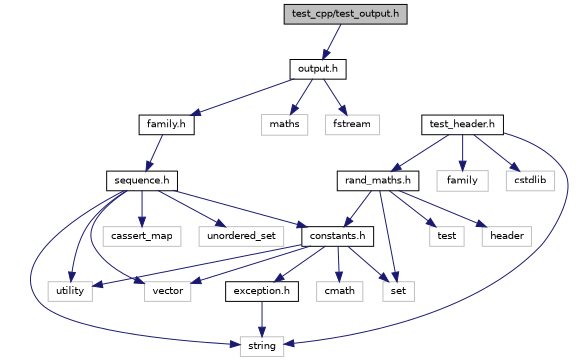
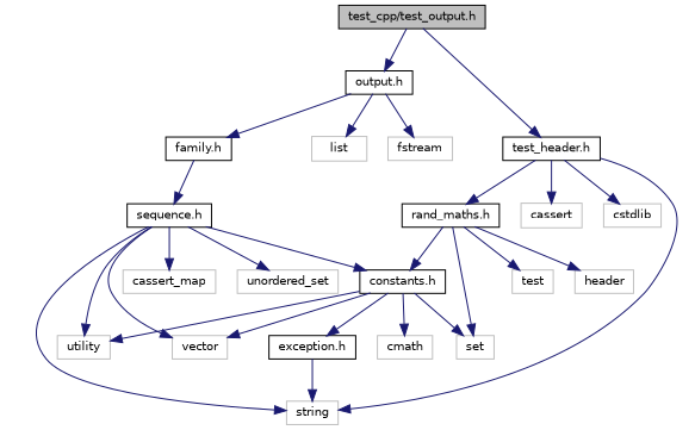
  digraph {
    node [color=grey75 fillcolor=white fontname=Helvetica fontsize=10 shape=record style=filled]
    edge [color=midnightblue fontname=Helvetica fontsize=10 labelfontname=Helvetica labelfontsize=10 style=solid]
    n1 [color=black fillcolor=grey75 fontcolor=black height=0.2 label="test_cpp/test_output.h" width=0.4]
    n2 [color=black height=0.2 label="test_header.h" width=0.4]
    n3 [color=black height=0.2 label="output.h" width=0.4]
-   n4 [height=0.2 label=family width=0.4]
+   n4 [height=0.2 label=cassert width=0.4]
    n5 [height=0.2 label=cstdlib width=0.4]
    n6 [height=0.2 label=string width=0.4]
    n7 [color=black height=0.2 label="rand_maths.h" width=0.4]
    n8 [color=black height=0.2 label="family.h" width=0.4]
    n9 [height=0.2 label=fstream width=0.4]
-   n10 [height=0.2 label=maths width=0.4]
+   n10 [height=0.2 label=list width=0.4]
    n11 [color=black height=0.2 label="constants.h" width=0.4]
    n12 [height=0.2 label=set width=0.4]
    n13 [height=0.2 label=header width=0.4]
    n14 [height=0.2 label=test width=0.4]
    n15 [color=black height=0.2 label="exception.h" width=0.4]
    n16 [height=0.2 label=cmath width=0.4]
    n17 [height=0.2 label=utility width=0.4]
    n18 [height=0.2 label=vector width=0.4]
    n19 [color=black height=0.2 label="sequence.h" width=0.4]
    n20 [height=0.2 label=cassert_map width=0.4]
    n21 [height=0.2 label=unordered_set width=0.4]
+   n1 -> n2
    n1 -> n3
    n2 -> n4
    n2 -> n5
    n2 -> n6
    n2 -> n7
    n3 -> n8
    n3 -> n9
    n3 -> n10
    n7 -> n11
    n7 -> n12
    n7 -> n13
    n7 -> n14
    n8 -> n19
    n11 -> n12
    n11 -> n15
    n11 -> n16
    n11 -> n17
    n11 -> n18
    n15 -> n6
    n19 -> n6
    n19 -> n11
    n19 -> n17
    n19 -> n18
    n19 -> n20
    n19 -> n21
  }
